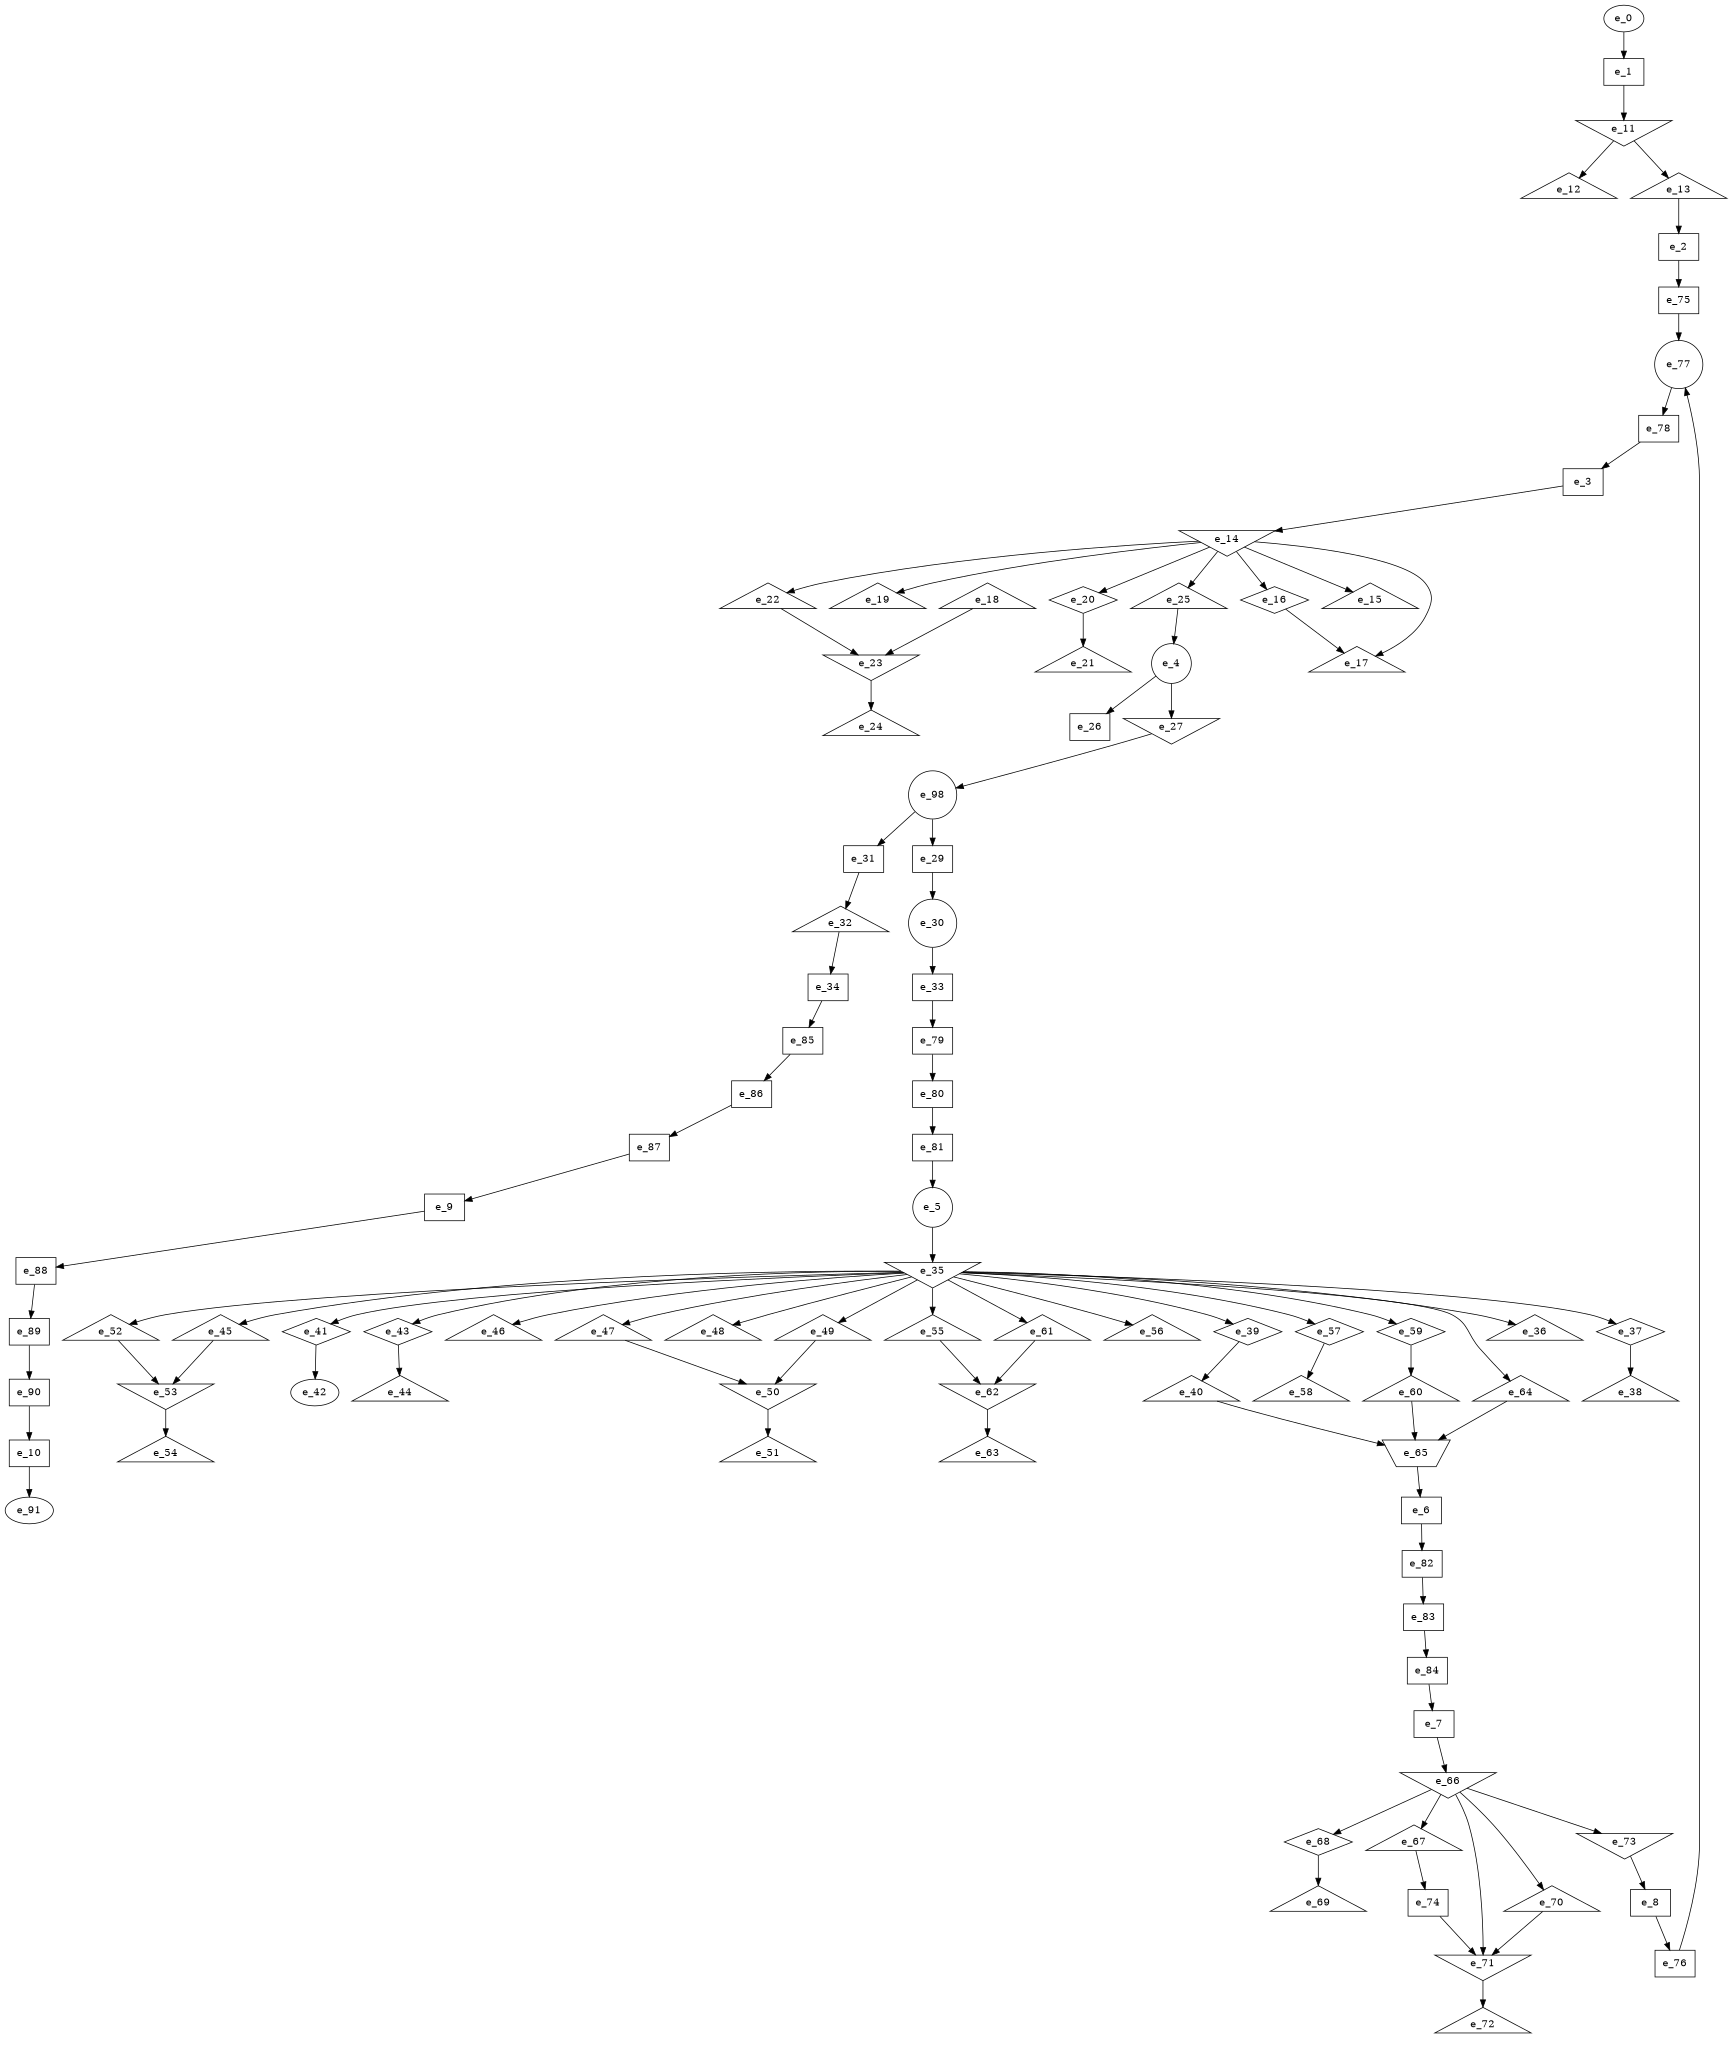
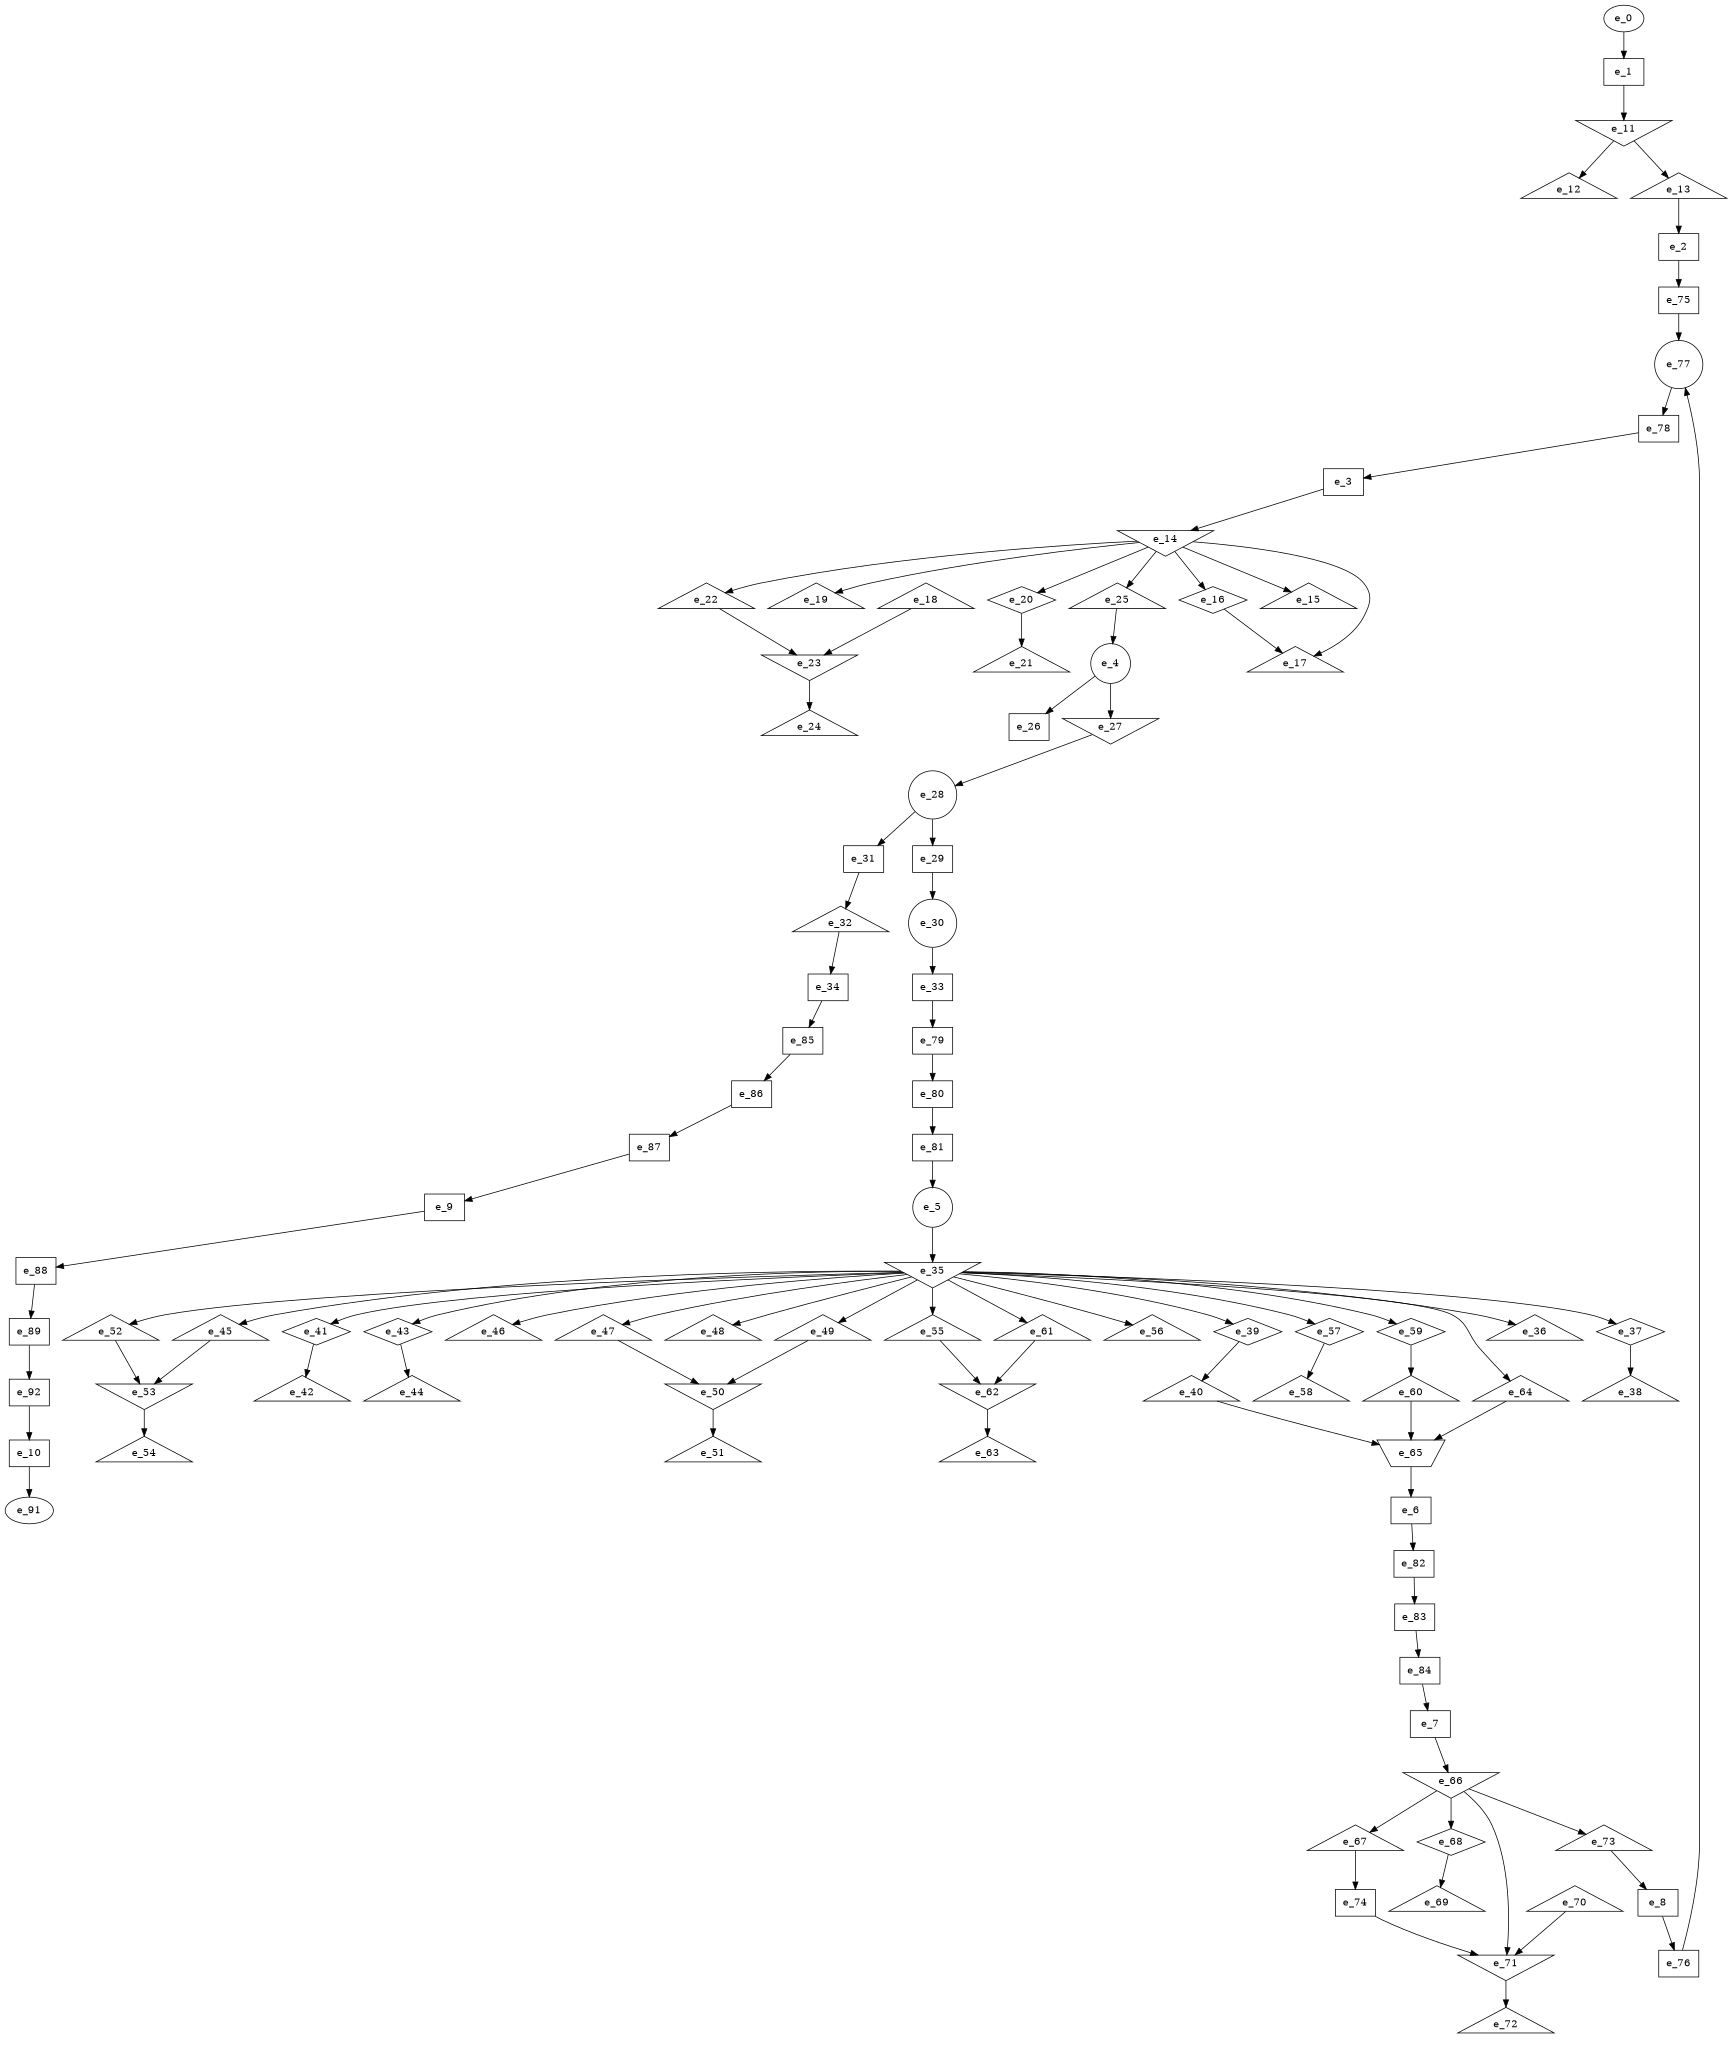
  digraph {
    node [shape=triangle]
    e_1 [shape=dot]
    e_11 [shape=invtriangle]
    e_0 [shape=""]
    e_12
    e_13
    e_2 [shape=dot]
    e_75 [shape=dot]
    e_77 [shape=circle]
    e_3 [shape=dot]
    e_14 [shape=invtriangle]
    e_15
    e_16 [shape=diamond]
    e_19
    e_20 [shape=diamond]
    e_22
    e_25
    e_17
    e_4 [shape=circle]
    e_26 [shape=dot]
    e_27 [shape=invtriangle]
-   e_28 [shape=circle label=e_98]
+   e_28 [shape=circle]
    e_5 [shape=circle]
    e_35 [shape=invtriangle]
    e_36
    e_37 [shape=diamond]
    e_39 [shape=diamond]
    e_41 [shape=diamond]
    e_43 [shape=diamond]
    e_45
    e_46
    e_47
    e_48
    e_49
    e_52
    e_55
    e_56
    e_57 [shape=diamond]
    e_59 [shape=diamond]
    e_61
    e_64
    e_6 [shape=dot]
    e_82 [shape=dot]
    e_83 [shape=dot]
    e_7 [shape=dot]
    e_66 [shape=invtriangle]
    e_67
    e_68 [shape=diamond]
    e_70
    e_71 [shape=invtriangle]
-   e_73 [shape=invtriangle]
+   e_73
    e_8 [shape=dot]
    e_76 [shape=dot]
    e_9 [shape=dot]
    e_88 [shape=dot]
    e_89 [shape=dot]
    e_10 [shape=dot]
    e_91 [shape=""]
    e_23 [shape=invtriangle]
    e_18
    e_21
    e_24
    e_29 [shape=dot]
    e_31 [shape=dot]
    e_30 [shape=circle]
    e_32
    e_33 [shape=dot]
    e_79 [shape=dot]
    e_34 [shape=dot]
    e_85 [shape=dot]
    e_80 [shape=dot]
    e_86 [shape=dot]
    e_38
    e_40
-   e_42 [shape=ellipse]
+   e_42
    e_44
    e_53 [shape=invtriangle]
    e_50 [shape=invtriangle]
    e_62 [shape=invtriangle]
    e_58
    e_60
    e_65 [shape=invtrapezium]
    e_54
    e_51
    e_63
    e_74 [shape=dot]
    e_69
    e_72
    e_78 [shape=dot]
    e_81 [shape=dot]
    e_84 [shape=dot]
    e_87 [shape=dot]
-   e_90 [shape=dot]
+   e_90 [shape=dot label=e_92]
    e_1 -> e_11
    e_11 -> e_12
    e_11 -> e_13
    e_0 -> e_1
    e_13 -> e_2
    e_2 -> e_75
    e_75 -> e_77
    e_77 -> e_78
    e_3 -> e_14
    e_14 -> e_15
    e_14 -> e_16
    e_14 -> e_19
    e_14 -> e_20
    e_14 -> e_22
    e_14 -> e_25
    e_14 -> e_17
    e_16 -> e_17
    e_20 -> e_21
    e_22 -> e_23
    e_25 -> e_4
    e_4 -> e_26
    e_4 -> e_27
    e_27 -> e_28
    e_28 -> e_29
    e_28 -> e_31
    e_5 -> e_35
    e_35 -> e_36
    e_35 -> e_37
    e_35 -> e_39
    e_35 -> e_41
    e_35 -> e_43
    e_35 -> e_45
    e_35 -> e_46
    e_35 -> e_47
    e_35 -> e_48
    e_35 -> e_49
    e_35 -> e_52
    e_35 -> e_55
    e_35 -> e_56
    e_35 -> e_57
    e_35 -> e_59
    e_35 -> e_61
    e_35 -> e_64
    e_37 -> e_38
    e_39 -> e_40
    e_41 -> e_42
    e_43 -> e_44
    e_45 -> e_53
    e_47 -> e_50
    e_49 -> e_50
    e_52 -> e_53
    e_55 -> e_62
    e_57 -> e_58
    e_59 -> e_60
    e_61 -> e_62
    e_64 -> e_65
    e_6 -> e_82
    e_82 -> e_83
    e_83 -> e_84
    e_7 -> e_66
    e_66 -> e_67
    e_66 -> e_68
-   e_66 -> e_70
    e_66 -> e_71
    e_66 -> e_73
    e_67 -> e_74
    e_68 -> e_69
    e_70 -> e_71
    e_71 -> e_72
    e_73 -> e_8
    e_8 -> e_76
    e_76 -> e_77
    e_9 -> e_88
    e_88 -> e_89
    e_89 -> e_90
    e_10 -> e_91
    e_23 -> e_24
    e_18 -> e_23
    e_29 -> e_30
    e_31 -> e_32
    e_30 -> e_33
    e_32 -> e_34
    e_33 -> e_79
    e_79 -> e_80
    e_34 -> e_85
    e_85 -> e_86
    e_80 -> e_81
    e_86 -> e_87
    e_40 -> e_65
    e_53 -> e_54
    e_50 -> e_51
    e_62 -> e_63
    e_60 -> e_65
    e_65 -> e_6
    e_74 -> e_71
    e_78 -> e_3
    e_81 -> e_5
    e_84 -> e_7
    e_87 -> e_9
    e_90 -> e_10
  }
